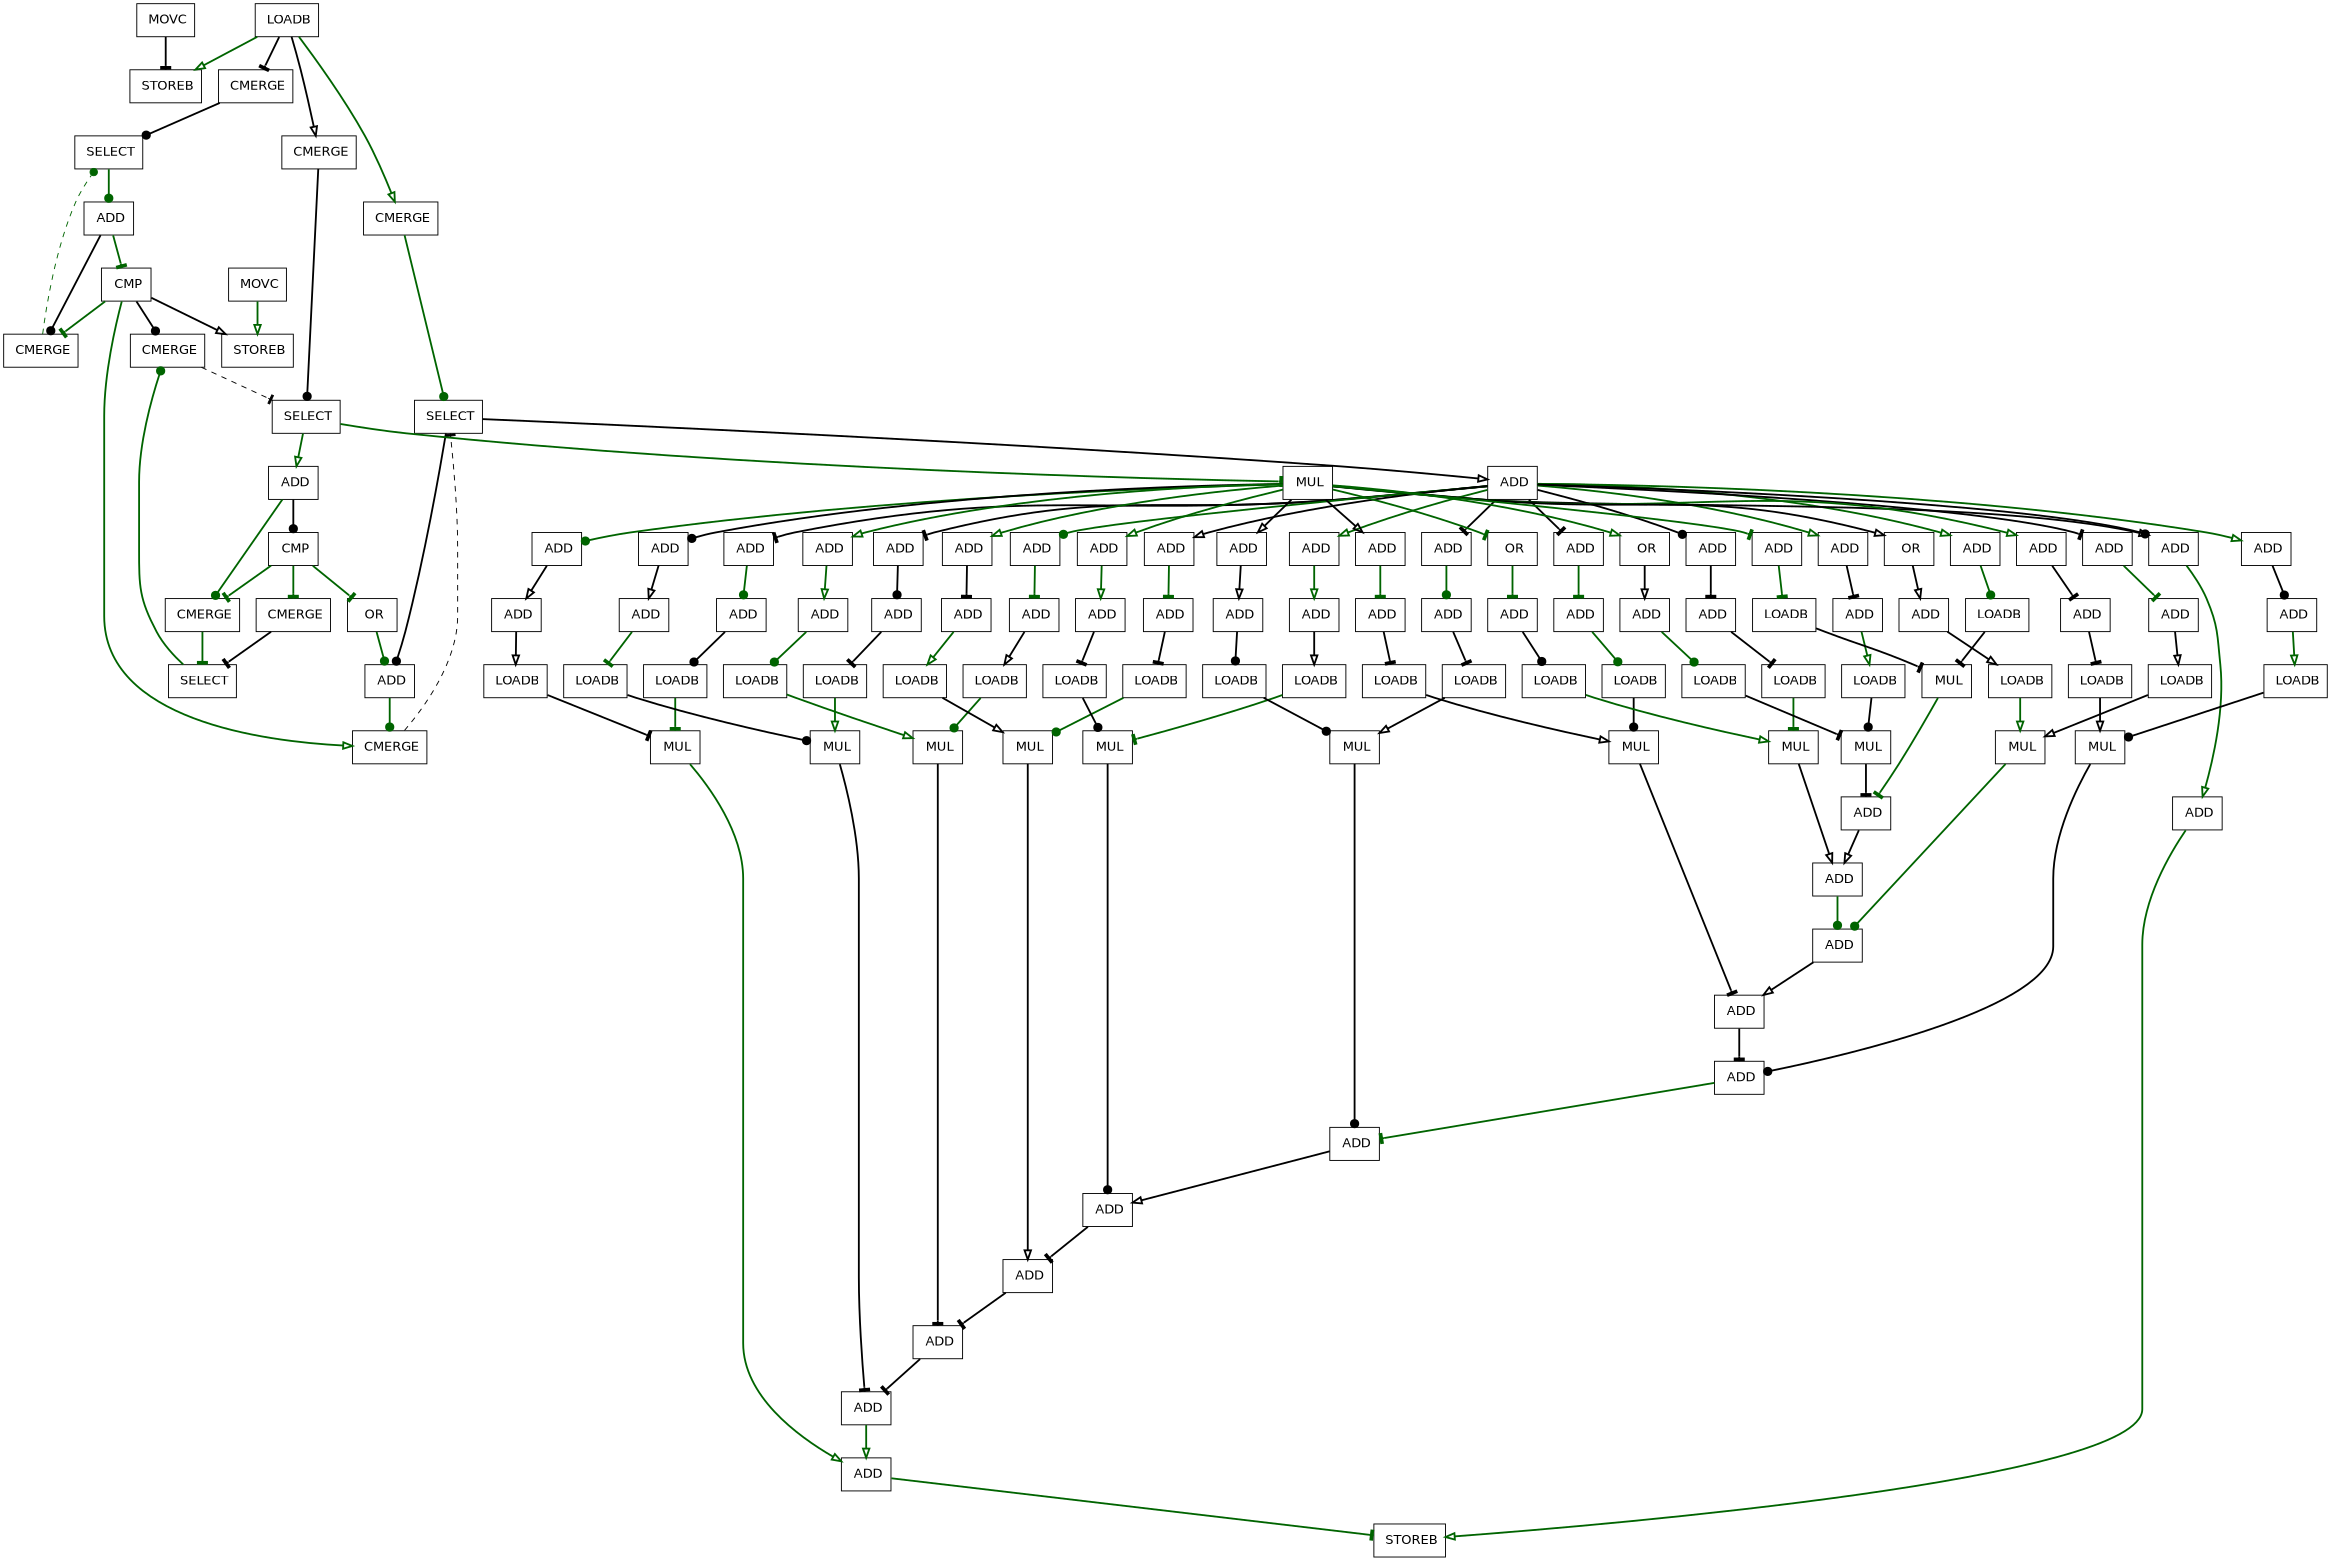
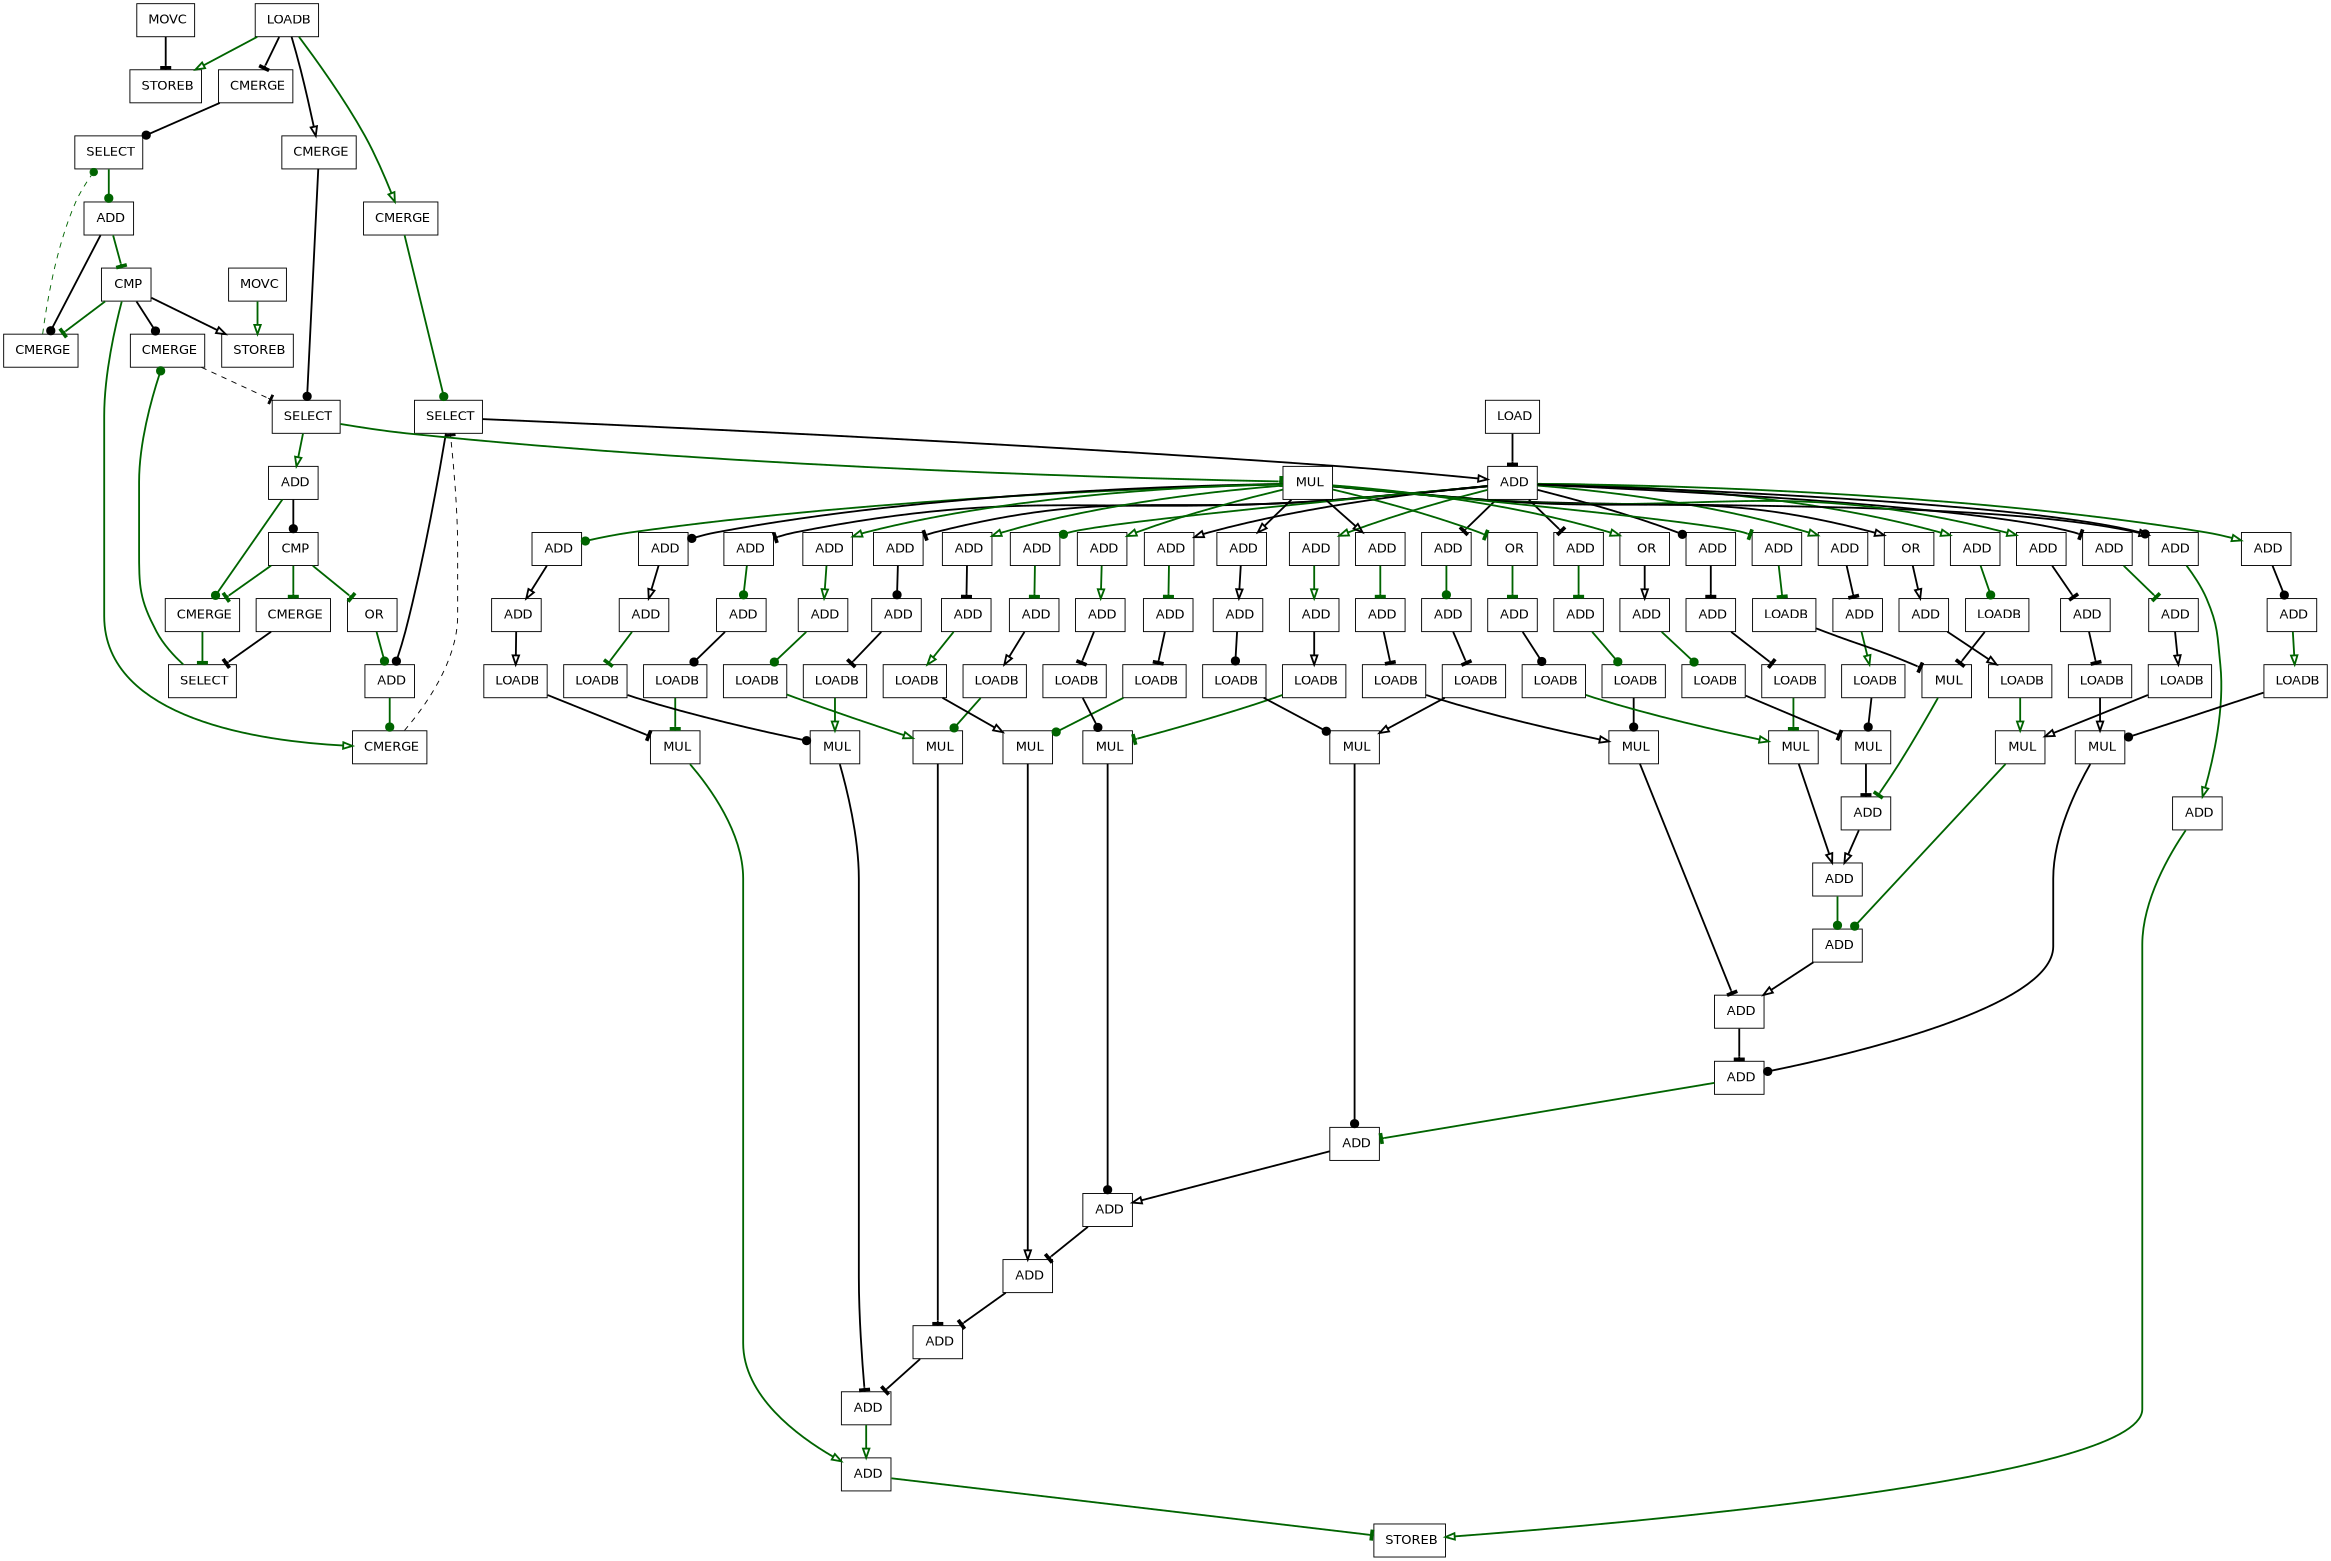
  digraph {
    compound=true
    nslimit=1000.0
    node [fontname=Helvetica shape=box]
    edge [color=black style=bold arrowhead=tee]
    n1 [label=" LOADB"]
    n2 [label=" STOREB"]
    n3 [label=" CMERGE"]
    n4 [label=" CMERGE"]
    n5 [label=" CMERGE"]
    n6 [label=" MOVC"]
    n7 [label=" STOREB"]
    n8 [label=" MOVC"]
    n9 [label=" SELECT"]
    n10 [label=" ADD"]
    n11 [label=" ADD"]
    n12 [label=" CMERGE"]
    n13 [label=" ADD"]
    n14 [label=" ADD"]
    n15 [label=" ADD"]
    n16 [label=" ADD"]
    n17 [label=" ADD"]
    n18 [label=" ADD"]
    n19 [label=" ADD"]
    n20 [label=" ADD"]
    n21 [label=" ADD"]
    n22 [label=" ADD"]
    n23 [label=" ADD"]
    n24 [label=" ADD"]
    n25 [label=" ADD"]
+   n26 [label=" LOAD"]
    n27 [label=" ADD"]
    n28 [label=" LOADB"]
    n29 [label=" MUL"]
    n30 [label=" ADD"]
    n31 [label=" STOREB"]
    n32 [label=" ADD"]
    n33 [label=" LOADB"]
    n34 [label=" MUL"]
    n35 [label=" ADD"]
    n36 [label=" ADD"]
    n37 [label=" LOADB"]
    n38 [label=" MUL"]
    n39 [label=" ADD"]
    n40 [label=" ADD"]
    n41 [label=" ADD"]
    n42 [label=" LOADB"]
    n43 [label=" MUL"]
    n44 [label=" ADD"]
    n45 [label=" ADD"]
    n46 [label=" LOADB"]
    n47 [label=" MUL"]
    n48 [label=" ADD"]
    n49 [label=" ADD"]
    n50 [label=" LOADB"]
    n51 [label=" MUL"]
    n52 [label=" ADD"]
    n53 [label=" LOADB"]
    n54 [label=" MUL"]
    n55 [label=" ADD"]
    n56 [label=" LOADB"]
    n57 [label=" MUL"]
    n58 [label=" ADD"]
    n59 [label=" ADD"]
    n60 [label=" LOADB"]
    n61 [label=" MUL"]
    n62 [label=" ADD"]
    n63 [label=" ADD"]
    n64 [label=" LOADB"]
    n65 [label=" MUL"]
    n66 [label=" ADD"]
    n67 [label=" ADD"]
    n68 [label=" LOADB"]
    n69 [label=" MUL"]
    n70 [label=" ADD"]
    n71 [label=" ADD"]
    n72 [label=" LOADB"]
    n73 [label=" MUL"]
    n74 [label=" SELECT"]
    n75 [label=" ADD"]
    n76 [label=" CMP"]
    n77 [label=" CMERGE"]
    n78 [label=" CMERGE"]
    n79 [label=" ADD"]
    n80 [label=" SELECT"]
    n81 [label=" ADD"]
    n82 [label=" MUL"]
    n83 [label=" CMP"]
    n84 [label=" CMERGE"]
    n85 [label=" SELECT"]
    n86 [label=" OR"]
    n87 [label=" CMERGE"]
    n88 [label=" ADD"]
    n89 [label=" ADD"]
    n90 [label=" ADD"]
    n91 [label=" ADD"]
    n92 [label=" ADD"]
    n93 [label=" ADD"]
    n94 [label=" ADD"]
    n95 [label=" ADD"]
    n96 [label=" OR"]
    n97 [label=" OR"]
    n98 [label=" OR"]
    n99 [label=" ADD"]
    n100 [label=" ADD"]
    n101 [label=" LOADB"]
    n102 [label=" ADD"]
    n103 [label=" LOADB"]
    n104 [label=" ADD"]
    n105 [label=" LOADB"]
    n106 [label=" ADD"]
    n107 [label=" LOADB"]
    n108 [label=" ADD"]
    n109 [label=" LOADB"]
    n110 [label=" ADD"]
    n111 [label=" LOADB"]
    n112 [label=" ADD"]
    n113 [label=" LOADB"]
    n114 [label=" ADD"]
    n115 [label=" LOADB"]
    n116 [label=" ADD"]
    n117 [label=" LOADB"]
    n118 [label=" ADD"]
    n119 [label=" LOADB"]
    n120 [label=" ADD"]
    n121 [label=" LOADB"]
    n122 [label=" LOADB"]
    n1 -> n2 [color=darkgreen arrowhead=onormal]
    n1 -> n3 [color=darkgreen arrowhead=onormal]
    n1 -> n4
    n1 -> n5 [arrowhead=onormal]
    n3 -> n9 [color=darkgreen arrowhead=dot]
    n4 -> n74 [arrowhead=dot]
    n5 -> n80 [arrowhead=dot]
    n6 -> n2
    n8 -> n7 [color=darkgreen arrowhead=onormal]
    n9 -> n10 [arrowhead=dot]
    n9 -> n11 [arrowhead=onormal]
    n10 -> n12 [color=darkgreen arrowhead=dot]
    n11 -> n13
    n11 -> n14
    n11 -> n15 [color=darkgreen arrowhead=dot]
    n11 -> n16 [color=darkgreen arrowhead=onormal]
    n11 -> n17 [arrowhead=onormal]
    n11 -> n18 [color=darkgreen arrowhead=onormal]
    n11 -> n19
    n11 -> n20 [color=darkgreen arrowhead=onormal]
    n11 -> n21
    n11 -> n22
    n11 -> n23 [arrowhead=dot]
    n11 -> n24 [color=darkgreen arrowhead=onormal]
    n11 -> n25 [arrowhead=dot]
    n12 -> n9 [style=dashed]
    n13 -> n27 [color=darkgreen arrowhead=dot]
    n14 -> n32 [arrowhead=dot]
    n15 -> n36 [color=darkgreen]
    n16 -> n40 [arrowhead=dot]
    n17 -> n41 [color=darkgreen]
    n18 -> n45 [color=darkgreen arrowhead=onormal]
    n19 -> n49 [color=darkgreen arrowhead=dot]
    n20 -> n53 [color=darkgreen arrowhead=dot]
    n21 -> n59 [color=darkgreen]
    n22 -> n63 [color=darkgreen]
    n23 -> n67
    n24 -> n71
    n25 -> n79 [color=darkgreen arrowhead=onormal]
+   n26 -> n11
    n27 -> n28 [arrowhead=dot]
    n28 -> n29 [color=darkgreen]
    n29 -> n30 [color=darkgreen arrowhead=onormal]
    n30 -> n31 [color=darkgreen]
    n32 -> n33
    n33 -> n34 [color=darkgreen arrowhead=onormal]
    n34 -> n35
    n35 -> n30 [color=darkgreen arrowhead=onormal]
    n36 -> n37 [arrowhead=onormal]
    n37 -> n38 [color=darkgreen arrowhead=dot]
    n38 -> n39
    n39 -> n35
    n40 -> n56 [color=darkgreen arrowhead=onormal]
    n41 -> n42
    n42 -> n43 [color=darkgreen arrowhead=dot]
    n43 -> n44 [arrowhead=onormal]
    n44 -> n39
    n45 -> n46 [arrowhead=onormal]
    n46 -> n47 [color=darkgreen]
    n47 -> n48 [arrowhead=dot]
    n48 -> n44
    n49 -> n50
    n50 -> n51 [arrowhead=onormal]
    n51 -> n52 [arrowhead=dot]
    n52 -> n48 [arrowhead=onormal]
    n53 -> n54
    n54 -> n55 [color=darkgreen]
    n55 -> n70 [arrowhead=onormal]
    n56 -> n57 [arrowhead=dot]
    n57 -> n58 [arrowhead=dot]
    n58 -> n52 [color=darkgreen]
    n59 -> n60 [color=darkgreen arrowhead=dot]
    n60 -> n61 [arrowhead=dot]
    n61 -> n62
    n62 -> n58
    n63 -> n64 [arrowhead=onormal]
    n64 -> n65 [arrowhead=onormal]
    n65 -> n66 [color=darkgreen arrowhead=dot]
    n66 -> n62 [arrowhead=onormal]
    n67 -> n68
    n68 -> n69 [color=darkgreen]
    n69 -> n70 [arrowhead=onormal]
    n70 -> n66 [color=darkgreen arrowhead=dot]
    n71 -> n72 [color=darkgreen arrowhead=onormal]
    n72 -> n73 [arrowhead=dot]
    n73 -> n55
    n74 -> n75 [color=darkgreen arrowhead=dot]
    n75 -> n76 [color=darkgreen]
    n75 -> n77 [arrowhead=dot]
    n76 -> n7 [arrowhead=onormal]
    n76 -> n12 [color=darkgreen arrowhead=onormal]
    n76 -> n77 [color=darkgreen]
    n76 -> n78 [arrowhead=dot]
    n77 -> n74 [color=darkgreen style=dashed arrowhead=dot]
    n78 -> n80 [style=dashed]
    n79 -> n31 [color=darkgreen arrowhead=onormal]
    n80 -> n81 [color=darkgreen arrowhead=onormal]
    n80 -> n82 [color=darkgreen]
    n81 -> n83 [arrowhead=dot]
    n81 -> n84 [color=darkgreen arrowhead=dot]
    n82 -> n25 [arrowhead=onormal]
    n82 -> n88 [color=darkgreen arrowhead=dot]
    n82 -> n89 [arrowhead=dot]
    n82 -> n90 [color=darkgreen arrowhead=onormal]
    n82 -> n91 [color=darkgreen arrowhead=onormal]
    n82 -> n92 [color=darkgreen arrowhead=onormal]
    n82 -> n93 [arrowhead=onormal]
    n82 -> n94 [color=darkgreen arrowhead=onormal]
    n82 -> n95 [arrowhead=onormal]
    n82 -> n96 [arrowhead=onormal]
    n82 -> n97 [color=darkgreen]
    n82 -> n98 [color=darkgreen arrowhead=onormal]
    n82 -> n99 [color=darkgreen]
    n83 -> n84 [color=darkgreen]
    n83 -> n86 [color=darkgreen]
    n83 -> n87 [color=darkgreen]
    n84 -> n85 [color=darkgreen]
    n85 -> n78 [color=darkgreen arrowhead=dot]
    n86 -> n10 [color=darkgreen arrowhead=dot]
    n87 -> n85
    n88 -> n100 [arrowhead=onormal]
    n89 -> n102 [arrowhead=onormal]
    n90 -> n104 [color=darkgreen arrowhead=onormal]
    n91 -> n106
    n92 -> n108 [color=darkgreen arrowhead=onormal]
    n93 -> n110 [arrowhead=onormal]
    n94 -> n112
    n95 -> n114 [color=darkgreen]
    n96 -> n116 [arrowhead=onormal]
    n97 -> n118 [color=darkgreen]
    n98 -> n120 [arrowhead=onormal]
    n99 -> n122 [color=darkgreen]
    n100 -> n101 [arrowhead=onormal]
    n101 -> n29
    n102 -> n103 [color=darkgreen]
    n103 -> n34 [arrowhead=dot]
    n104 -> n105 [color=darkgreen arrowhead=dot]
    n105 -> n38 [color=darkgreen arrowhead=onormal]
    n106 -> n107 [color=darkgreen arrowhead=onormal]
    n107 -> n43 [arrowhead=onormal]
    n108 -> n109
    n109 -> n47 [arrowhead=dot]
    n110 -> n111 [arrowhead=dot]
    n111 -> n51 [arrowhead=dot]
    n112 -> n113
    n113 -> n57 [arrowhead=onormal]
    n114 -> n115
    n115 -> n61 [arrowhead=onormal]
    n116 -> n117 [arrowhead=onormal]
    n117 -> n65 [color=darkgreen arrowhead=onormal]
    n118 -> n119 [arrowhead=dot]
    n119 -> n69 [color=darkgreen arrowhead=onormal]
    n120 -> n121 [color=darkgreen arrowhead=dot]
    n121 -> n73
    n122 -> n54
  }
